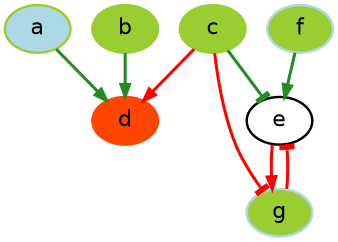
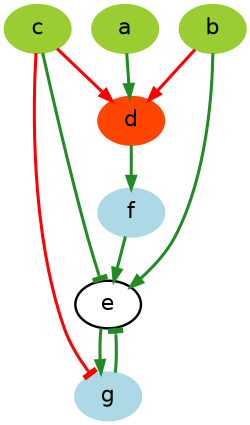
  digraph {
    node [color=olivedrab3 fillcolor=olivedrab3 fontname=Helvetica fontsize=18 shape=ellipse style="filled, bold"]
    edge [arrowhead=normal color=forestgreen dir=forward penwidth=2.5 sign=1]
    d [color=orangered fillcolor=orangered]
-   a [fillcolor=lightblue]
-   f [color=lightblue]
+   a
+   f [color=lightblue fillcolor=lightblue]
    c
    e [color=black fillcolor=white]
-   g [color=lightblue]
+   g [color=lightblue fillcolor=lightblue]
    b
+   d -> f
    a -> d
    f -> e
    c -> d [color=red sign=-1]
    c -> e [arrowhead=tee]
    c -> g [arrowhead=tee color=red sign=-1]
-   e -> g [color=red]
-   g -> e [arrowhead=tee color=red sign=-1]
-   b -> d
+   e -> g
+   g -> e [arrowhead=tee sign=-1]
+   b -> d [color=red]
+   b -> e
  }
